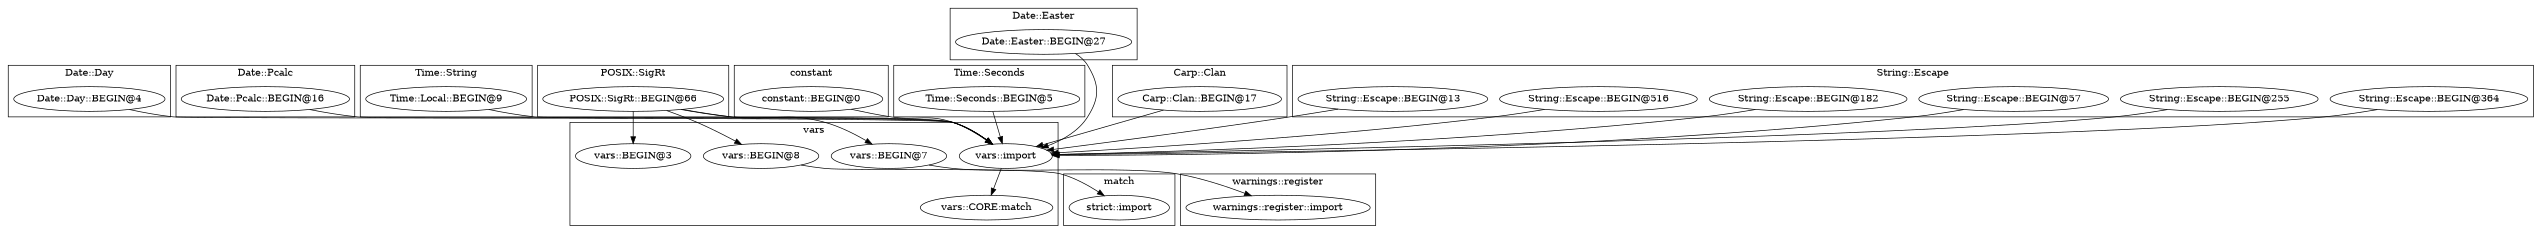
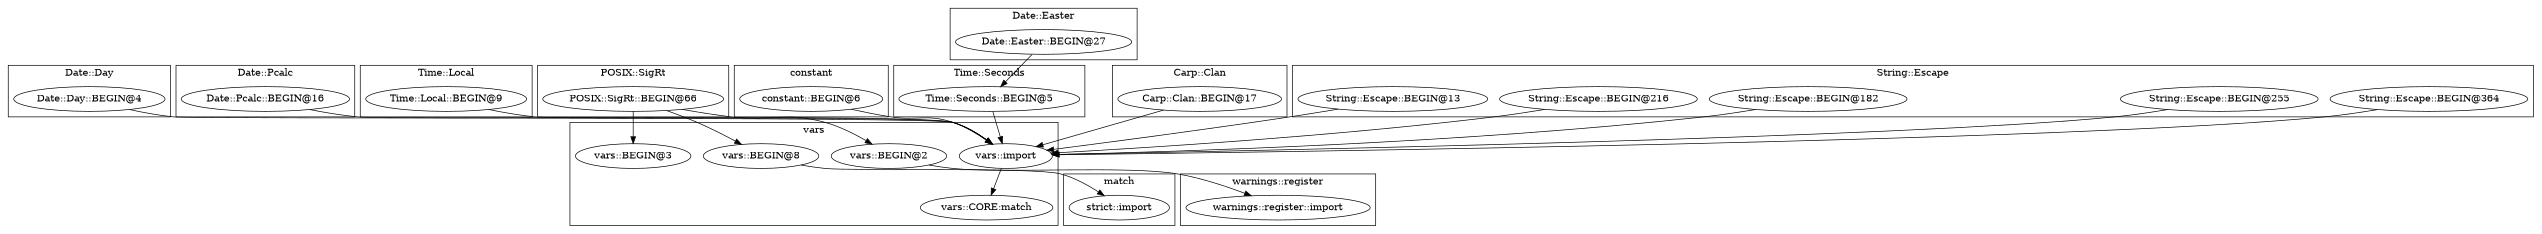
  digraph {
    "Date::Day::BEGIN@4"
    "Date::Pcalc::BEGIN@16"
    "Time::Local::BEGIN@9"
    "POSIX::SigRt::BEGIN@66"
-   "constant::BEGIN@6" [label="constant::BEGIN@0"]
+   "constant::BEGIN@6"
    "Time::Seconds::BEGIN@5"
    "vars::BEGIN@3"
    "vars::BEGIN@8"
    "vars::import"
    "vars::CORE:match"
-   "vars::BEGIN@7"
+   "vars::BEGIN@7" [label="vars::BEGIN@2"]
    "strict::import"
    "warnings::register::import"
    "Carp::Clan::BEGIN@17"
-   "String::Escape::BEGIN@516"
+   "String::Escape::BEGIN@516" [label="String::Escape::BEGIN@216"]
    "String::Escape::BEGIN@13"
    "String::Escape::BEGIN@364"
    "String::Escape::BEGIN@255"
-   "String::Escape::BEGIN@57"
    "String::Escape::BEGIN@182"
    "Date::Easter::BEGIN@27"
    subgraph cluster_1 {
      label="Date::Day"
      "Date::Day::BEGIN@4"
    }
    subgraph cluster_2 {
      label="Date::Pcalc"
      "Date::Pcalc::BEGIN@16"
    }
    subgraph cluster_3 {
-     label="Time::String"
+     label="Time::Local"
      "Time::Local::BEGIN@9"
    }
    subgraph cluster_4 {
      label="POSIX::SigRt"
      "POSIX::SigRt::BEGIN@66"
    }
    subgraph cluster_5 {
      label=constant
      "constant::BEGIN@6"
    }
    subgraph cluster_6 {
      label="Time::Seconds"
      "Time::Seconds::BEGIN@5"
    }
    subgraph cluster_7 {
      label=vars
      "vars::BEGIN@3"
      "vars::BEGIN@8"
      "vars::import"
      "vars::CORE:match"
      "vars::BEGIN@7"
    }
    subgraph cluster_8 {
      label=match
      "strict::import"
    }
    subgraph cluster_9 {
      label="warnings::register"
      "warnings::register::import"
    }
    subgraph cluster_10 {
      label="Carp::Clan"
      "Carp::Clan::BEGIN@17"
    }
    subgraph cluster_11 {
      label="String::Escape"
      "String::Escape::BEGIN@516"
      "String::Escape::BEGIN@13"
      "String::Escape::BEGIN@364"
      "String::Escape::BEGIN@255"
-     "String::Escape::BEGIN@57"
      "String::Escape::BEGIN@182"
    }
    subgraph cluster_12 {
      label="Date::Easter"
      "Date::Easter::BEGIN@27"
    }
    "Date::Day::BEGIN@4" -> "vars::import"
    "Date::Pcalc::BEGIN@16" -> "vars::import"
    "Time::Local::BEGIN@9" -> "vars::import"
    "POSIX::SigRt::BEGIN@66" -> "vars::BEGIN@3"
    "POSIX::SigRt::BEGIN@66" -> "vars::BEGIN@8"
-   "POSIX::SigRt::BEGIN@66" -> "vars::import"
    "POSIX::SigRt::BEGIN@66" -> "vars::BEGIN@7"
    "constant::BEGIN@6" -> "vars::import"
    "Time::Seconds::BEGIN@5" -> "vars::import"
    "vars::BEGIN@8" -> "strict::import"
    "vars::import" -> "vars::CORE:match"
    "vars::BEGIN@7" -> "warnings::register::import"
    "Carp::Clan::BEGIN@17" -> "vars::import"
    "String::Escape::BEGIN@516" -> "vars::import"
    "String::Escape::BEGIN@13" -> "vars::import"
    "String::Escape::BEGIN@364" -> "vars::import"
    "String::Escape::BEGIN@255" -> "vars::import"
-   "String::Escape::BEGIN@57" -> "vars::import"
    "String::Escape::BEGIN@182" -> "vars::import"
-   "Date::Easter::BEGIN@27" -> "vars::import"
+   "Date::Easter::BEGIN@27" -> "Time::Seconds::BEGIN@5"
  }
